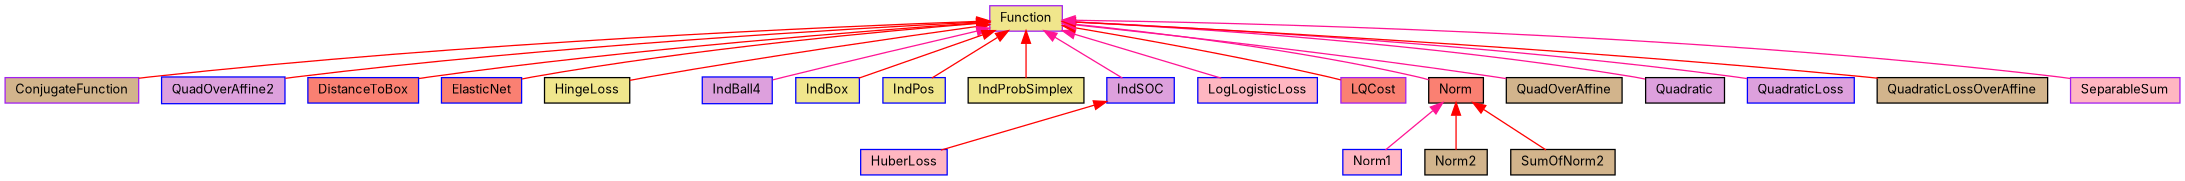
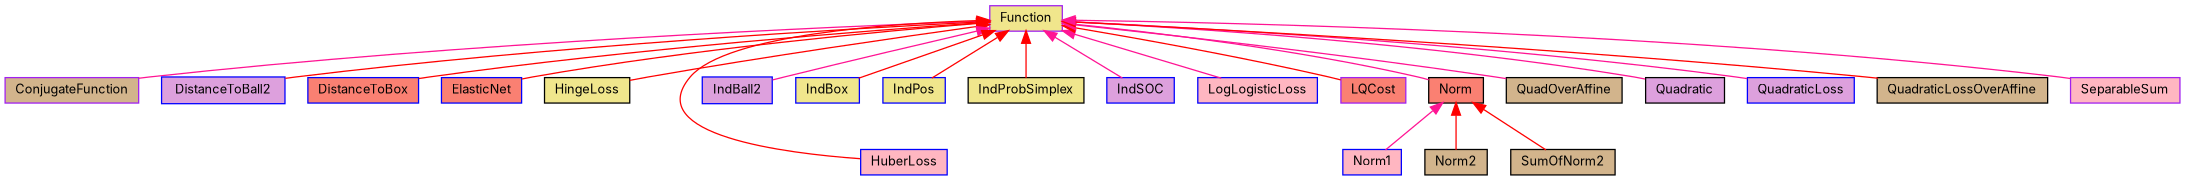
  digraph {
    fontname=Inter
    rankdir=TB
    node [color=blue fillcolor=khaki fontname=Inter fontsize=10 shape=record style=filled]
    edge [color=red dir=back fontname=Inter fontsize=10 labelfontname=Helvetica labelfontsize=10 style=solid]
    n1 [color=purple fontcolor=black height=0.2 label=Function width=0.4]
    n2 [color=purple fillcolor=tan height=0.2 label=ConjugateFunction width=0.4]
-   n3 [fillcolor=plum height=0.2 label=QuadOverAffine2 width=0.4]
+   n3 [fillcolor=plum height=0.2 label=DistanceToBall2 width=0.4]
    n4 [fillcolor=salmon height=0.2 label=DistanceToBox width=0.4]
    n5 [fillcolor=salmon height=0.2 label=ElasticNet width=0.4]
    n6 [color=black height=0.2 label=HingeLoss width=0.4]
    n7 [fillcolor=lightpink height=0.2 label=HuberLoss width=0.4]
-   n8 [fillcolor=plum height=0.2 label=IndBall4 width=0.4]
+   n8 [fillcolor=plum height=0.2 label=IndBall2 width=0.4]
    n9 [height=0.2 label=IndBox width=0.4]
    n10 [height=0.2 label=IndPos width=0.4]
    n11 [color=black height=0.2 label=IndProbSimplex width=0.4]
    n12 [fillcolor=plum height=0.2 label=IndSOC width=0.4]
    n13 [fillcolor=lightpink height=0.2 label=LogLogisticLoss width=0.4]
    n14 [color=purple fillcolor=salmon height=0.2 label=LQCost width=0.4]
    n15 [color=black fillcolor=salmon height=0.2 label=Norm width=0.4]
    n16 [color=black fillcolor=tan height=0.2 label=QuadOverAffine width=0.4]
    n17 [color=black fillcolor=plum height=0.2 label=Quadratic width=0.4]
    n18 [fillcolor=plum height=0.2 label=QuadraticLoss width=0.4]
    n19 [color=black fillcolor=tan height=0.2 label=QuadraticLossOverAffine width=0.4]
    n20 [color=purple fillcolor=lightpink height=0.2 label=SeparableSum width=0.4]
    n21 [fillcolor=lightpink height=0.2 label=Norm1 width=0.4]
    n22 [color=black fillcolor=tan height=0.2 label=Norm2 width=0.4]
    n23 [color=black fillcolor=tan height=0.2 label=SumOfNorm2 width=0.4]
-   n1 -> n2
+   n1 -> n2 [color=deeppink]
    n1 -> n3
    n1 -> n4
    n1 -> n5
    n1 -> n6
-   n12 -> n7
+   n1 -> n7
    n1 -> n8 [color=deeppink]
    n1 -> n9
    n1 -> n10
    n1 -> n11
    n1 -> n12 [color=deeppink]
    n1 -> n13 [color=deeppink]
    n1 -> n14
    n1 -> n15 [color=deeppink]
    n1 -> n16 [color=deeppink]
    n1 -> n17 [color=deeppink]
    n1 -> n18 [color=deeppink]
    n1 -> n19
    n1 -> n20 [color=deeppink]
    n15 -> n21 [color=deeppink]
    n15 -> n22
    n15 -> n23
  }
